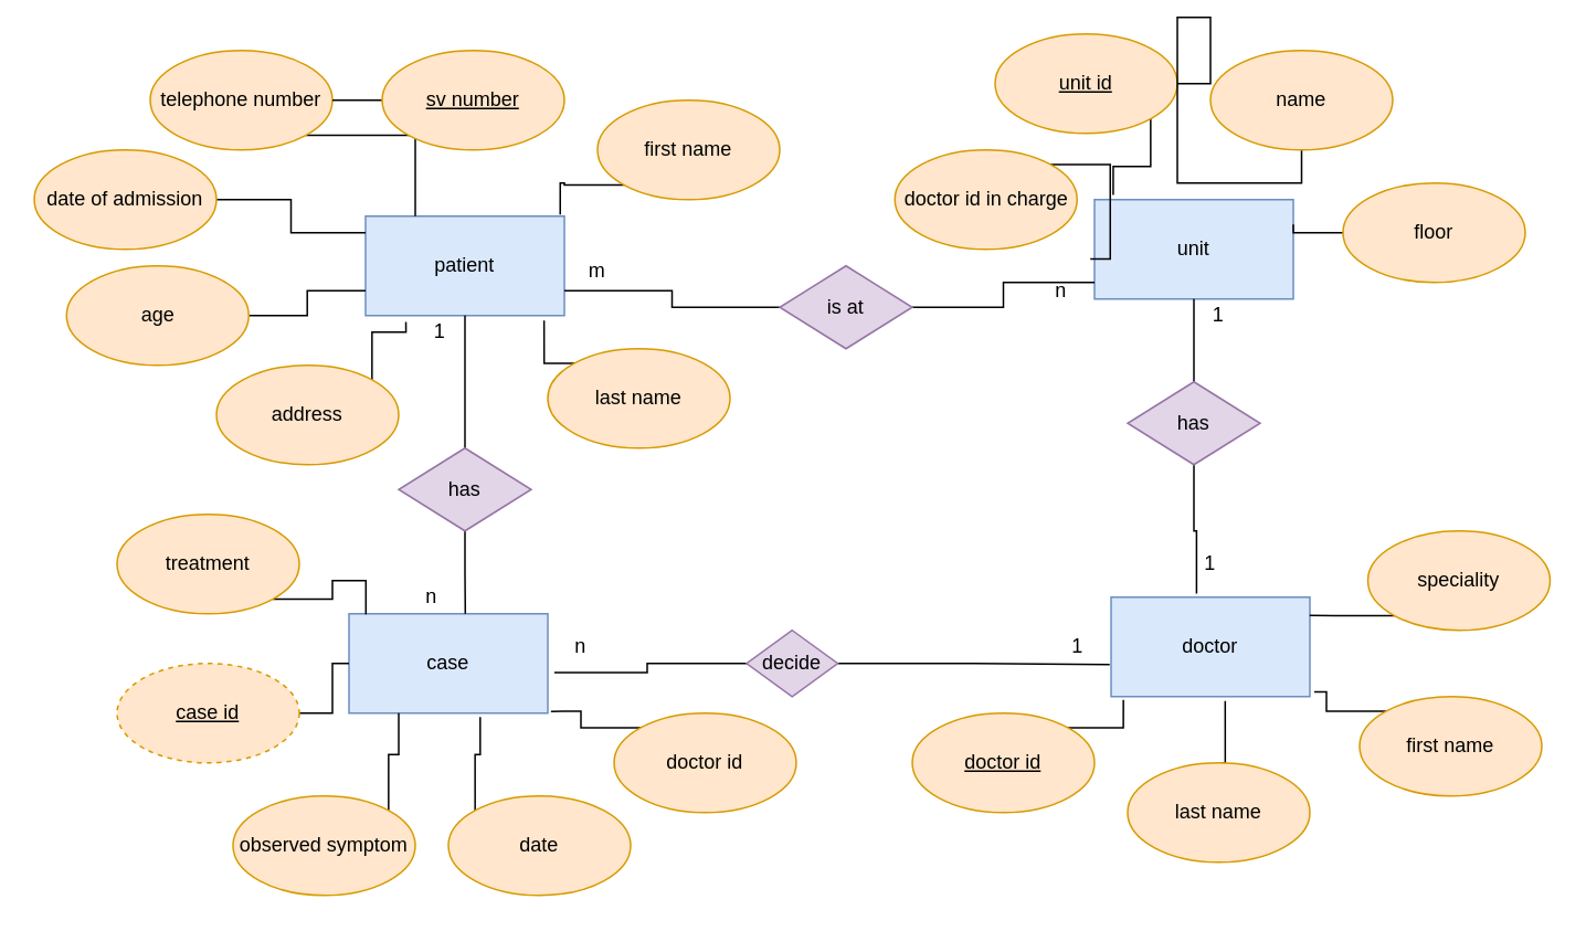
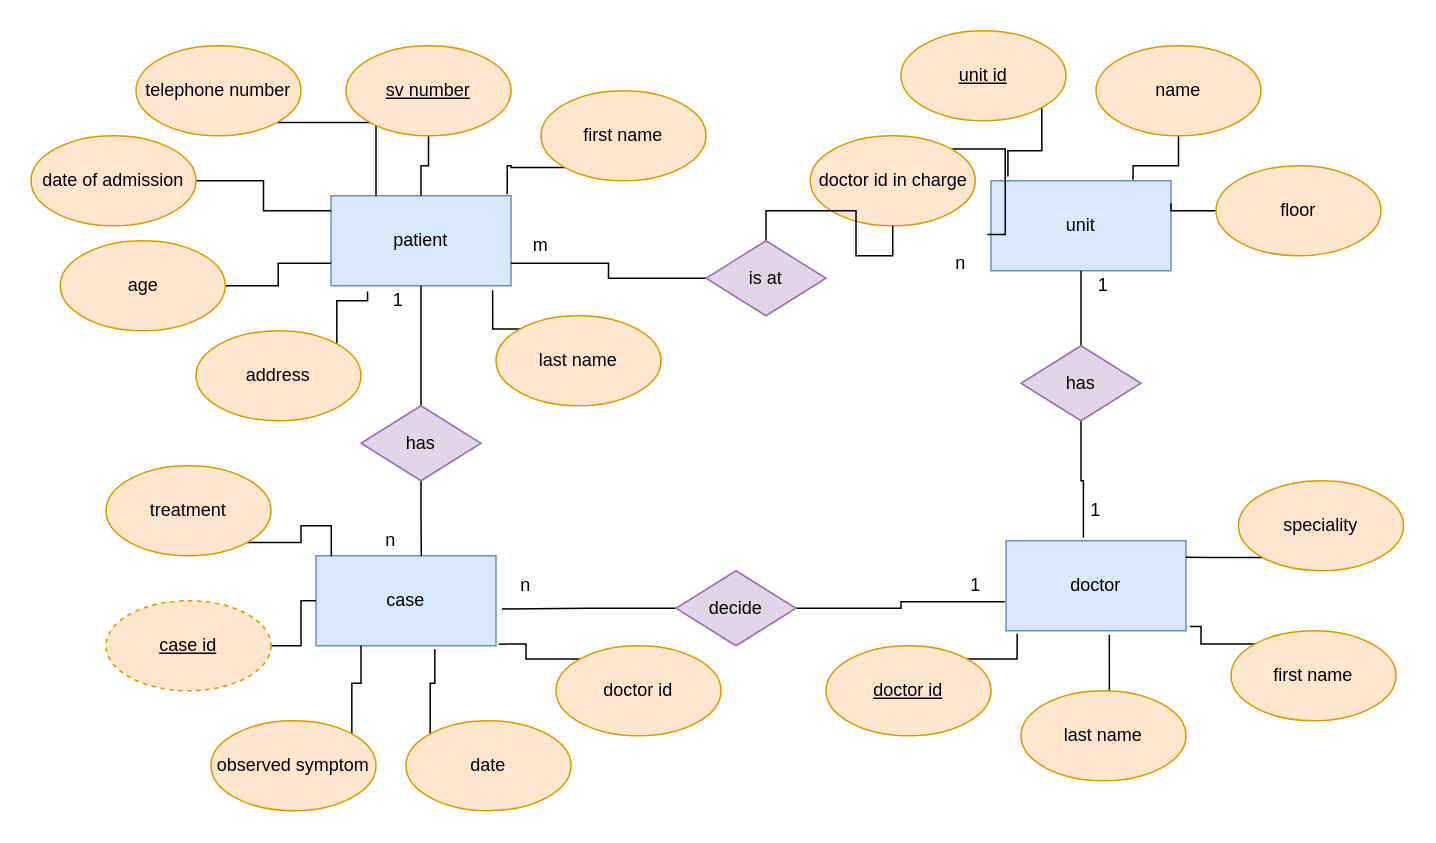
  <mxCell id="0" />
  <mxCell id="1" parent="0" />
  <mxCell id="2" value="doctor" style="rounded=0;whiteSpace=wrap;html=1;fillColor=#dae8fc;strokeColor=#6c8ebf;" vertex="1" parent="1"><mxGeometry x="670" y="360" width="120" height="60" as="geometry" /></mxCell>
  <mxCell id="3" value="case" style="rounded=0;whiteSpace=wrap;html=1;fillColor=#dae8fc;strokeColor=#6c8ebf;" vertex="1" parent="1"><mxGeometry x="210" y="370" width="120" height="60" as="geometry" /></mxCell>
  <mxCell id="4" value="patient" style="rounded=0;whiteSpace=wrap;html=1;fillColor=#dae8fc;strokeColor=#6c8ebf;" vertex="1" parent="1"><mxGeometry x="220" y="130" width="120" height="60" as="geometry" /></mxCell>
  <mxCell id="5" value="unit" style="rounded=0;whiteSpace=wrap;html=1;fillColor=#dae8fc;strokeColor=#6c8ebf;" vertex="1" parent="1"><mxGeometry x="660" y="120" width="120" height="60" as="geometry" /></mxCell>
  <mxCell id="6" style="edgeStyle=orthogonalEdgeStyle;rounded=0;orthogonalLoop=1;jettySize=auto;html=1;exitX=1;exitY=1;exitDx=0;exitDy=0;entryX=0.25;entryY=0;entryDx=0;entryDy=0;endArrow=none;endFill=0;" edge="1" parent="1" source="7" target="4"><mxGeometry relative="1" as="geometry" /></mxCell>
  <mxCell id="7" value="telephone number" style="ellipse;whiteSpace=wrap;html=1;fillColor=#ffe6cc;strokeColor=#d79b00;" vertex="1" parent="1"><mxGeometry x="90" y="30" width="110" height="60" as="geometry" /></mxCell>
  <mxCell id="8" style="edgeStyle=orthogonalEdgeStyle;rounded=0;orthogonalLoop=1;jettySize=auto;html=1;exitX=1;exitY=0;exitDx=0;exitDy=0;entryX=0.203;entryY=1.063;entryDx=0;entryDy=0;entryPerimeter=0;endArrow=none;endFill=0;" edge="1" parent="1" source="9" target="4"><mxGeometry relative="1" as="geometry" /></mxCell>
  <mxCell id="9" value="address" style="ellipse;whiteSpace=wrap;html=1;fillColor=#ffe6cc;strokeColor=#d79b00;" vertex="1" parent="1"><mxGeometry x="130" y="220" width="110" height="60" as="geometry" /></mxCell>
  <mxCell id="10" style="edgeStyle=orthogonalEdgeStyle;rounded=0;orthogonalLoop=1;jettySize=auto;html=1;exitX=0;exitY=1;exitDx=0;exitDy=0;entryX=0.979;entryY=-0.018;entryDx=0;entryDy=0;entryPerimeter=0;endArrow=none;endFill=0;" edge="1" parent="1" source="11" target="4"><mxGeometry relative="1" as="geometry" /></mxCell>
  <mxCell id="11" value="first name" style="ellipse;whiteSpace=wrap;html=1;fillColor=#ffe6cc;strokeColor=#d79b00;" vertex="1" parent="1"><mxGeometry x="360" y="60" width="110" height="60" as="geometry" /></mxCell>
  <mxCell id="12" style="edgeStyle=orthogonalEdgeStyle;rounded=0;orthogonalLoop=1;jettySize=auto;html=1;entryX=0;entryY=0.167;entryDx=0;entryDy=0;entryPerimeter=0;endArrow=none;endFill=0;" edge="1" parent="1" source="13" target="4"><mxGeometry relative="1" as="geometry" /></mxCell>
  <mxCell id="13" value="date of admission" style="ellipse;whiteSpace=wrap;html=1;fillColor=#ffe6cc;strokeColor=#d79b00;" vertex="1" parent="1"><mxGeometry x="20" y="90" width="110" height="60" as="geometry" /></mxCell>
  <mxCell id="14" style="edgeStyle=orthogonalEdgeStyle;rounded=0;orthogonalLoop=1;jettySize=auto;html=1;entryX=0;entryY=0.75;entryDx=0;entryDy=0;endArrow=none;endFill=0;" edge="1" parent="1" source="15" target="4"><mxGeometry relative="1" as="geometry" /></mxCell>
  <mxCell id="15" value="age" style="ellipse;whiteSpace=wrap;html=1;fillColor=#ffe6cc;strokeColor=#d79b00;" vertex="1" parent="1"><mxGeometry x="39.5" y="160" width="110" height="60" as="geometry" /></mxCell>
- <mxCell id="16" style="edgeStyle=orthogonalEdgeStyle;rounded=0;orthogonalLoop=1;jettySize=auto;html=1;endArrow=none;endFill=0;" edge="1" parent="1" source="17" target="7"><mxGeometry relative="1" as="geometry" /></mxCell>
+ <mxCell id="16" style="edgeStyle=orthogonalEdgeStyle;rounded=0;orthogonalLoop=1;jettySize=auto;html=1;endArrow=none;endFill=0;" edge="1" parent="1" source="17" target="4"><mxGeometry relative="1" as="geometry" /></mxCell>
  <mxCell id="17" value="&lt;u&gt;sv number&lt;/u&gt;" style="ellipse;whiteSpace=wrap;html=1;fillColor=#ffe6cc;strokeColor=#d79b00;" vertex="1" parent="1"><mxGeometry x="230" y="30" width="110" height="60" as="geometry" /></mxCell>
  <mxCell id="18" style="edgeStyle=orthogonalEdgeStyle;rounded=0;orthogonalLoop=1;jettySize=auto;html=1;exitX=0;exitY=0;exitDx=0;exitDy=0;entryX=0.898;entryY=1.051;entryDx=0;entryDy=0;entryPerimeter=0;endArrow=none;endFill=0;" edge="1" parent="1" source="19" target="4"><mxGeometry relative="1" as="geometry" /></mxCell>
  <mxCell id="19" value="last name" style="ellipse;whiteSpace=wrap;html=1;fillColor=#ffe6cc;strokeColor=#d79b00;" vertex="1" parent="1"><mxGeometry x="330" y="210" width="110" height="60" as="geometry" /></mxCell>
  <mxCell id="20" style="edgeStyle=orthogonalEdgeStyle;rounded=0;orthogonalLoop=1;jettySize=auto;html=1;exitX=1;exitY=1;exitDx=0;exitDy=0;entryX=0.094;entryY=-0.047;entryDx=0;entryDy=0;entryPerimeter=0;endArrow=none;endFill=0;" edge="1" parent="1" source="21" target="5"><mxGeometry relative="1" as="geometry" /></mxCell>
  <mxCell id="21" value="&lt;u&gt;unit id&lt;/u&gt;" style="ellipse;whiteSpace=wrap;html=1;fillColor=#ffe6cc;strokeColor=#d79b00;" vertex="1" parent="1"><mxGeometry x="600" y="20" width="110" height="60" as="geometry" /></mxCell>
- <mxCell id="22" style="edgeStyle=orthogonalEdgeStyle;rounded=0;orthogonalLoop=1;jettySize=auto;html=1;exitX=0.5;exitY=1;exitDx=0;exitDy=0;endArrow=none;endFill=0;" edge="1" parent="1" source="23" target="21"><mxGeometry relative="1" as="geometry" /></mxCell>
+ <mxCell id="22" style="edgeStyle=orthogonalEdgeStyle;rounded=0;orthogonalLoop=1;jettySize=auto;html=1;exitX=0.5;exitY=1;exitDx=0;exitDy=0;entryX=0.789;entryY=-0.012;entryDx=0;entryDy=0;entryPerimeter=0;endArrow=none;endFill=0;" edge="1" parent="1" source="23" target="5"><mxGeometry relative="1" as="geometry" /></mxCell>
  <mxCell id="23" value="name" style="ellipse;whiteSpace=wrap;html=1;fillColor=#ffe6cc;strokeColor=#d79b00;" vertex="1" parent="1"><mxGeometry x="730" y="30" width="110" height="60" as="geometry" /></mxCell>
  <mxCell id="24" style="edgeStyle=orthogonalEdgeStyle;rounded=0;orthogonalLoop=1;jettySize=auto;html=1;exitX=0;exitY=0.5;exitDx=0;exitDy=0;entryX=1;entryY=0.25;entryDx=0;entryDy=0;endArrow=none;endFill=0;" edge="1" parent="1" source="25" target="5"><mxGeometry relative="1" as="geometry" /></mxCell>
  <mxCell id="25" value="floor" style="ellipse;whiteSpace=wrap;html=1;fillColor=#ffe6cc;strokeColor=#d79b00;" vertex="1" parent="1"><mxGeometry x="810" y="110" width="110" height="60" as="geometry" /></mxCell>
  <mxCell id="26" style="edgeStyle=orthogonalEdgeStyle;rounded=0;orthogonalLoop=1;jettySize=auto;html=1;exitX=1;exitY=0;exitDx=0;exitDy=0;entryX=0.062;entryY=1.034;entryDx=0;entryDy=0;entryPerimeter=0;endArrow=none;endFill=0;" edge="1" parent="1" source="27" target="2"><mxGeometry relative="1" as="geometry" /></mxCell>
  <mxCell id="27" value="&lt;u&gt;doctor id&lt;/u&gt;" style="ellipse;whiteSpace=wrap;html=1;fillColor=#ffe6cc;strokeColor=#d79b00;" vertex="1" parent="1"><mxGeometry x="550" y="430" width="110" height="60" as="geometry" /></mxCell>
  <mxCell id="28" style="edgeStyle=orthogonalEdgeStyle;rounded=0;orthogonalLoop=1;jettySize=auto;html=1;exitX=0;exitY=1;exitDx=0;exitDy=0;entryX=0.999;entryY=0.183;entryDx=0;entryDy=0;entryPerimeter=0;endArrow=none;endFill=0;" edge="1" parent="1" source="29" target="2"><mxGeometry relative="1" as="geometry" /></mxCell>
  <mxCell id="29" value="speciality" style="ellipse;whiteSpace=wrap;html=1;fillColor=#ffe6cc;strokeColor=#d79b00;" vertex="1" parent="1"><mxGeometry x="825" y="320" width="110" height="60" as="geometry" /></mxCell>
  <mxCell id="30" style="edgeStyle=orthogonalEdgeStyle;rounded=0;orthogonalLoop=1;jettySize=auto;html=1;exitX=0.5;exitY=0;exitDx=0;exitDy=0;entryX=0.574;entryY=1.045;entryDx=0;entryDy=0;entryPerimeter=0;endArrow=none;endFill=0;" edge="1" parent="1" source="31" target="2"><mxGeometry relative="1" as="geometry" /></mxCell>
  <mxCell id="31" value="last name" style="ellipse;whiteSpace=wrap;html=1;fillColor=#ffe6cc;strokeColor=#d79b00;" vertex="1" parent="1"><mxGeometry x="680" y="460" width="110" height="60" as="geometry" /></mxCell>
  <mxCell id="32" style="edgeStyle=orthogonalEdgeStyle;rounded=0;orthogonalLoop=1;jettySize=auto;html=1;exitX=0;exitY=0;exitDx=0;exitDy=0;entryX=1.022;entryY=0.953;entryDx=0;entryDy=0;entryPerimeter=0;endArrow=none;endFill=0;" edge="1" parent="1" source="33" target="2"><mxGeometry relative="1" as="geometry" /></mxCell>
  <mxCell id="33" value="first name" style="ellipse;whiteSpace=wrap;html=1;fillColor=#ffe6cc;strokeColor=#d79b00;" vertex="1" parent="1"><mxGeometry x="820" y="420" width="110" height="60" as="geometry" /></mxCell>
  <mxCell id="34" style="edgeStyle=orthogonalEdgeStyle;rounded=0;orthogonalLoop=1;jettySize=auto;html=1;exitX=1;exitY=1;exitDx=0;exitDy=0;entryX=0.085;entryY=0.005;entryDx=0;entryDy=0;entryPerimeter=0;endArrow=none;endFill=0;" edge="1" parent="1" source="35" target="3"><mxGeometry relative="1" as="geometry" /></mxCell>
  <mxCell id="35" value="treatment" style="ellipse;whiteSpace=wrap;html=1;fillColor=#ffe6cc;strokeColor=#d79b00;" vertex="1" parent="1"><mxGeometry x="70" y="310" width="110" height="60" as="geometry" /></mxCell>
  <mxCell id="36" style="edgeStyle=orthogonalEdgeStyle;rounded=0;orthogonalLoop=1;jettySize=auto;html=1;exitX=1;exitY=0;exitDx=0;exitDy=0;entryX=0.25;entryY=1;entryDx=0;entryDy=0;endArrow=none;endFill=0;" edge="1" parent="1" source="37" target="3"><mxGeometry relative="1" as="geometry" /></mxCell>
  <mxCell id="37" value="observed symptom" style="ellipse;whiteSpace=wrap;html=1;fillColor=#ffe6cc;strokeColor=#d79b00;" vertex="1" parent="1"><mxGeometry x="140" y="480" width="110" height="60" as="geometry" /></mxCell>
  <mxCell id="38" style="edgeStyle=orthogonalEdgeStyle;rounded=0;orthogonalLoop=1;jettySize=auto;html=1;exitX=0;exitY=0;exitDx=0;exitDy=0;entryX=0.66;entryY=1.04;entryDx=0;entryDy=0;entryPerimeter=0;endArrow=none;endFill=0;" edge="1" parent="1" source="39" target="3"><mxGeometry relative="1" as="geometry" /></mxCell>
  <mxCell id="39" value="date" style="ellipse;whiteSpace=wrap;html=1;fillColor=#ffe6cc;strokeColor=#d79b00;" vertex="1" parent="1"><mxGeometry x="270" y="480" width="110" height="60" as="geometry" /></mxCell>
  <mxCell id="40" style="edgeStyle=orthogonalEdgeStyle;rounded=0;orthogonalLoop=1;jettySize=auto;html=1;endArrow=none;endFill=0;" edge="1" parent="1" source="41" target="3"><mxGeometry relative="1" as="geometry" /></mxCell>
  <mxCell id="41" value="&lt;u&gt;case id&lt;/u&gt;" style="ellipse;whiteSpace=wrap;html=1;fillColor=#ffe6cc;strokeColor=#d79b00;dashed=1;" vertex="1" parent="1"><mxGeometry x="70" y="400" width="110" height="60" as="geometry" /></mxCell>
  <mxCell id="42" style="edgeStyle=orthogonalEdgeStyle;rounded=0;orthogonalLoop=1;jettySize=auto;html=1;exitX=0.5;exitY=0;exitDx=0;exitDy=0;entryX=0.5;entryY=1;entryDx=0;entryDy=0;endArrow=none;endFill=0;" edge="1" parent="1" source="44" target="5"><mxGeometry relative="1" as="geometry" /></mxCell>
  <mxCell id="43" style="edgeStyle=orthogonalEdgeStyle;rounded=0;orthogonalLoop=1;jettySize=auto;html=1;exitX=0.5;exitY=1;exitDx=0;exitDy=0;entryX=0.43;entryY=-0.035;entryDx=0;entryDy=0;entryPerimeter=0;endArrow=none;endFill=0;" edge="1" parent="1" source="44" target="2"><mxGeometry relative="1" as="geometry" /></mxCell>
  <mxCell id="44" value="has" style="rhombus;whiteSpace=wrap;html=1;fillColor=#e1d5e7;strokeColor=#9673a6;" vertex="1" parent="1"><mxGeometry x="680" y="230" width="80" height="50" as="geometry" /></mxCell>
  <mxCell id="45" style="edgeStyle=orthogonalEdgeStyle;rounded=0;orthogonalLoop=1;jettySize=auto;html=1;exitX=1;exitY=0;exitDx=0;exitDy=0;entryX=-0.021;entryY=0.597;entryDx=0;entryDy=0;entryPerimeter=0;endArrow=none;endFill=0;" edge="1" parent="1" source="46" target="5"><mxGeometry relative="1" as="geometry" /></mxCell>
  <mxCell id="46" value="doctor id in charge" style="ellipse;whiteSpace=wrap;html=1;fillColor=#ffe6cc;strokeColor=#d79b00;" vertex="1" parent="1"><mxGeometry x="539.5" y="90" width="110" height="60" as="geometry" /></mxCell>
  <mxCell id="47" style="edgeStyle=orthogonalEdgeStyle;rounded=0;orthogonalLoop=1;jettySize=auto;html=1;exitX=0;exitY=0;exitDx=0;exitDy=0;entryX=1.016;entryY=0.982;entryDx=0;entryDy=0;entryPerimeter=0;endArrow=none;endFill=0;" edge="1" parent="1" source="48" target="3"><mxGeometry relative="1" as="geometry" /></mxCell>
  <mxCell id="48" value="doctor id" style="ellipse;whiteSpace=wrap;html=1;fillColor=#ffe6cc;strokeColor=#d79b00;" vertex="1" parent="1"><mxGeometry x="370" y="430" width="110" height="60" as="geometry" /></mxCell>
  <mxCell id="49" value="1" style="text;html=1;strokeColor=none;fillColor=none;align=center;verticalAlign=middle;whiteSpace=wrap;rounded=0;" vertex="1" parent="1"><mxGeometry x="715" y="180" width="40" height="20" as="geometry" /></mxCell>
  <mxCell id="50" value="1" style="text;html=1;strokeColor=none;fillColor=none;align=center;verticalAlign=middle;whiteSpace=wrap;rounded=0;" vertex="1" parent="1"><mxGeometry x="710" y="330" width="40" height="20" as="geometry" /></mxCell>
  <mxCell id="51" style="edgeStyle=orthogonalEdgeStyle;rounded=0;orthogonalLoop=1;jettySize=auto;html=1;entryX=1.033;entryY=0.591;entryDx=0;entryDy=0;entryPerimeter=0;endArrow=none;endFill=0;" edge="1" parent="1" source="53" target="3"><mxGeometry relative="1" as="geometry" /></mxCell>
  <mxCell id="52" style="edgeStyle=orthogonalEdgeStyle;rounded=0;orthogonalLoop=1;jettySize=auto;html=1;entryX=-0.007;entryY=0.678;entryDx=0;entryDy=0;entryPerimeter=0;endArrow=none;endFill=0;" edge="1" parent="1" source="53" target="2"><mxGeometry relative="1" as="geometry" /></mxCell>
- <mxCell id="53" value="decide" style="rhombus;whiteSpace=wrap;html=1;fillColor=#e1d5e7;strokeColor=#9673a6;" vertex="1" parent="1"><mxGeometry x="450" y="380" width="55" height="40" as="geometry" /></mxCell>
+ <mxCell id="53" value="decide" style="rhombus;whiteSpace=wrap;html=1;fillColor=#e1d5e7;strokeColor=#9673a6;" vertex="1" parent="1"><mxGeometry x="450" y="380" width="80" height="50" as="geometry" /></mxCell>
  <mxCell id="54" style="edgeStyle=orthogonalEdgeStyle;rounded=0;orthogonalLoop=1;jettySize=auto;html=1;entryX=0.5;entryY=1;entryDx=0;entryDy=0;endArrow=none;endFill=0;" edge="1" parent="1" source="56" target="4"><mxGeometry relative="1" as="geometry" /></mxCell>
  <mxCell id="55" style="edgeStyle=orthogonalEdgeStyle;rounded=0;orthogonalLoop=1;jettySize=auto;html=1;exitX=0.5;exitY=1;exitDx=0;exitDy=0;entryX=0.585;entryY=0;entryDx=0;entryDy=0;entryPerimeter=0;endArrow=none;endFill=0;" edge="1" parent="1" source="56" target="3"><mxGeometry relative="1" as="geometry" /></mxCell>
  <mxCell id="56" value="has" style="rhombus;whiteSpace=wrap;html=1;fillColor=#e1d5e7;strokeColor=#9673a6;" vertex="1" parent="1"><mxGeometry x="240" y="270" width="80" height="50" as="geometry" /></mxCell>
  <mxCell id="57" value="1" style="text;html=1;strokeColor=none;fillColor=none;align=center;verticalAlign=middle;whiteSpace=wrap;rounded=0;" vertex="1" parent="1"><mxGeometry x="630" y="380" width="40" height="20" as="geometry" /></mxCell>
  <mxCell id="58" value="n" style="text;html=1;strokeColor=none;fillColor=none;align=center;verticalAlign=middle;whiteSpace=wrap;rounded=0;" vertex="1" parent="1"><mxGeometry x="330" y="380" width="40" height="20" as="geometry" /></mxCell>
  <mxCell id="59" value="n" style="text;html=1;strokeColor=none;fillColor=none;align=center;verticalAlign=middle;whiteSpace=wrap;rounded=0;" vertex="1" parent="1"><mxGeometry x="240" y="350" width="40" height="20" as="geometry" /></mxCell>
  <mxCell id="60" value="1" style="text;html=1;strokeColor=none;fillColor=none;align=center;verticalAlign=middle;whiteSpace=wrap;rounded=0;" vertex="1" parent="1"><mxGeometry x="245" y="190" width="40" height="20" as="geometry" /></mxCell>
  <mxCell id="61" style="edgeStyle=orthogonalEdgeStyle;rounded=0;orthogonalLoop=1;jettySize=auto;html=1;entryX=1;entryY=0.75;entryDx=0;entryDy=0;endArrow=none;endFill=0;" edge="1" parent="1" source="63" target="4"><mxGeometry relative="1" as="geometry" /></mxCell>
- <mxCell id="62" style="edgeStyle=orthogonalEdgeStyle;rounded=0;orthogonalLoop=1;jettySize=auto;html=1;entryX=0;entryY=0.833;entryDx=0;entryDy=0;entryPerimeter=0;endArrow=none;endFill=0;" edge="1" parent="1" source="63" target="5"><mxGeometry relative="1" as="geometry" /></mxCell>
+ <mxCell id="62" style="edgeStyle=orthogonalEdgeStyle;rounded=0;orthogonalLoop=1;jettySize=auto;html=1;endArrow=none;endFill=0;" edge="1" parent="1" source="63" target="46"><mxGeometry relative="1" as="geometry" /></mxCell>
  <mxCell id="63" value="is at" style="rhombus;whiteSpace=wrap;html=1;fillColor=#e1d5e7;strokeColor=#9673a6;" vertex="1" parent="1"><mxGeometry x="470" y="160" width="80" height="50" as="geometry" /></mxCell>
  <mxCell id="64" value="n" style="text;html=1;strokeColor=none;fillColor=none;align=center;verticalAlign=middle;whiteSpace=wrap;rounded=0;" vertex="1" parent="1"><mxGeometry x="620" y="165" width="40" height="20" as="geometry" /></mxCell>
  <mxCell id="65" value="m" style="text;html=1;strokeColor=none;fillColor=none;align=center;verticalAlign=middle;whiteSpace=wrap;rounded=0;" vertex="1" parent="1"><mxGeometry x="340" y="150" width="40" height="25" as="geometry" /></mxCell>
